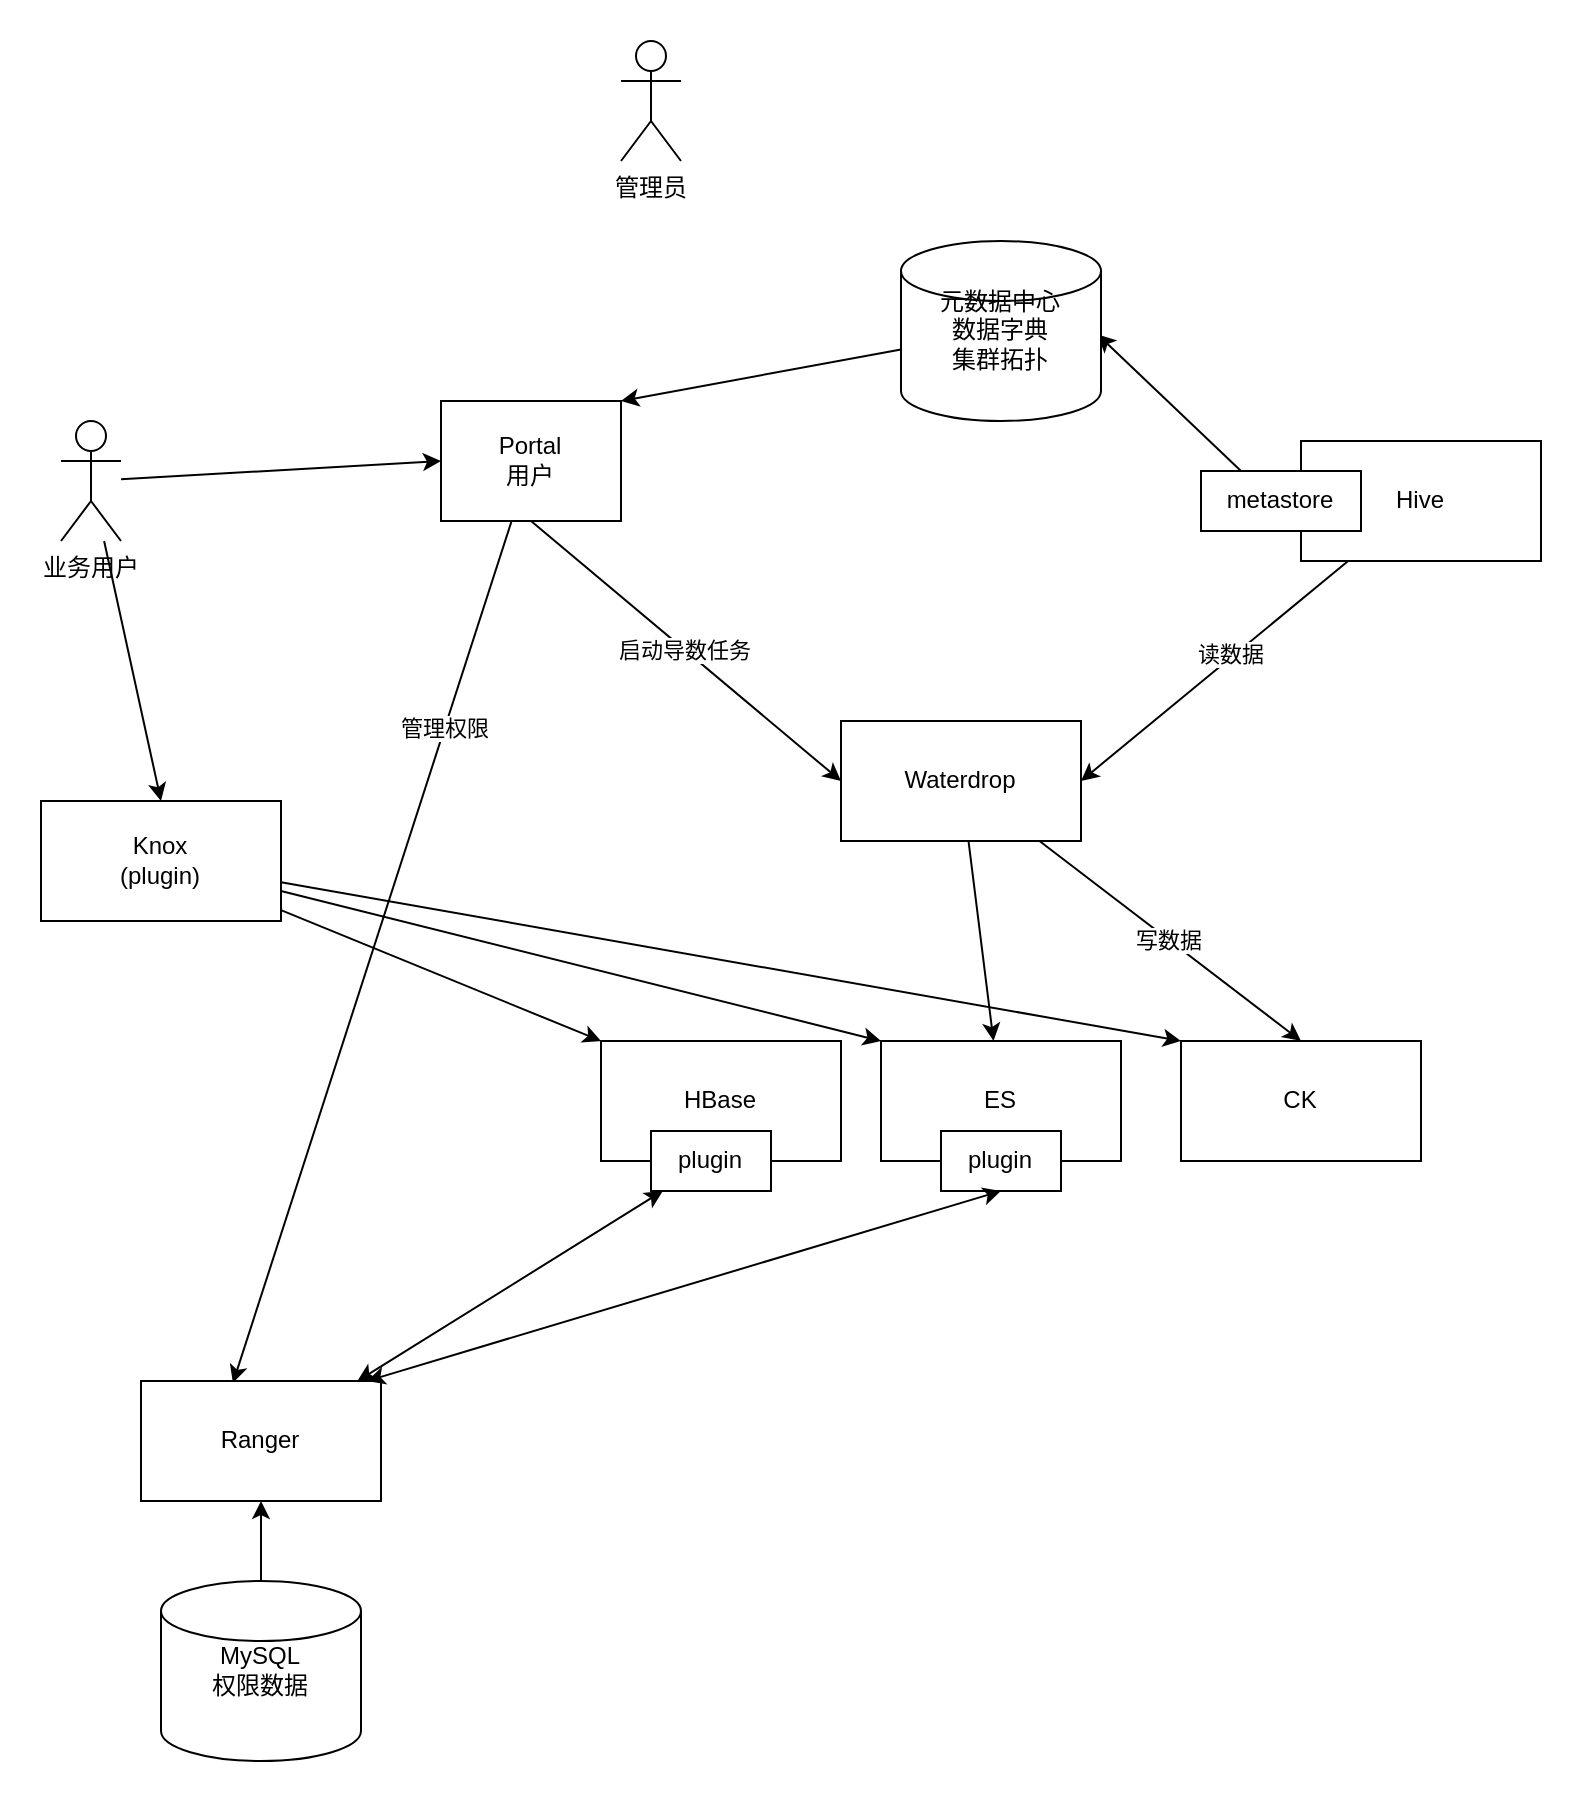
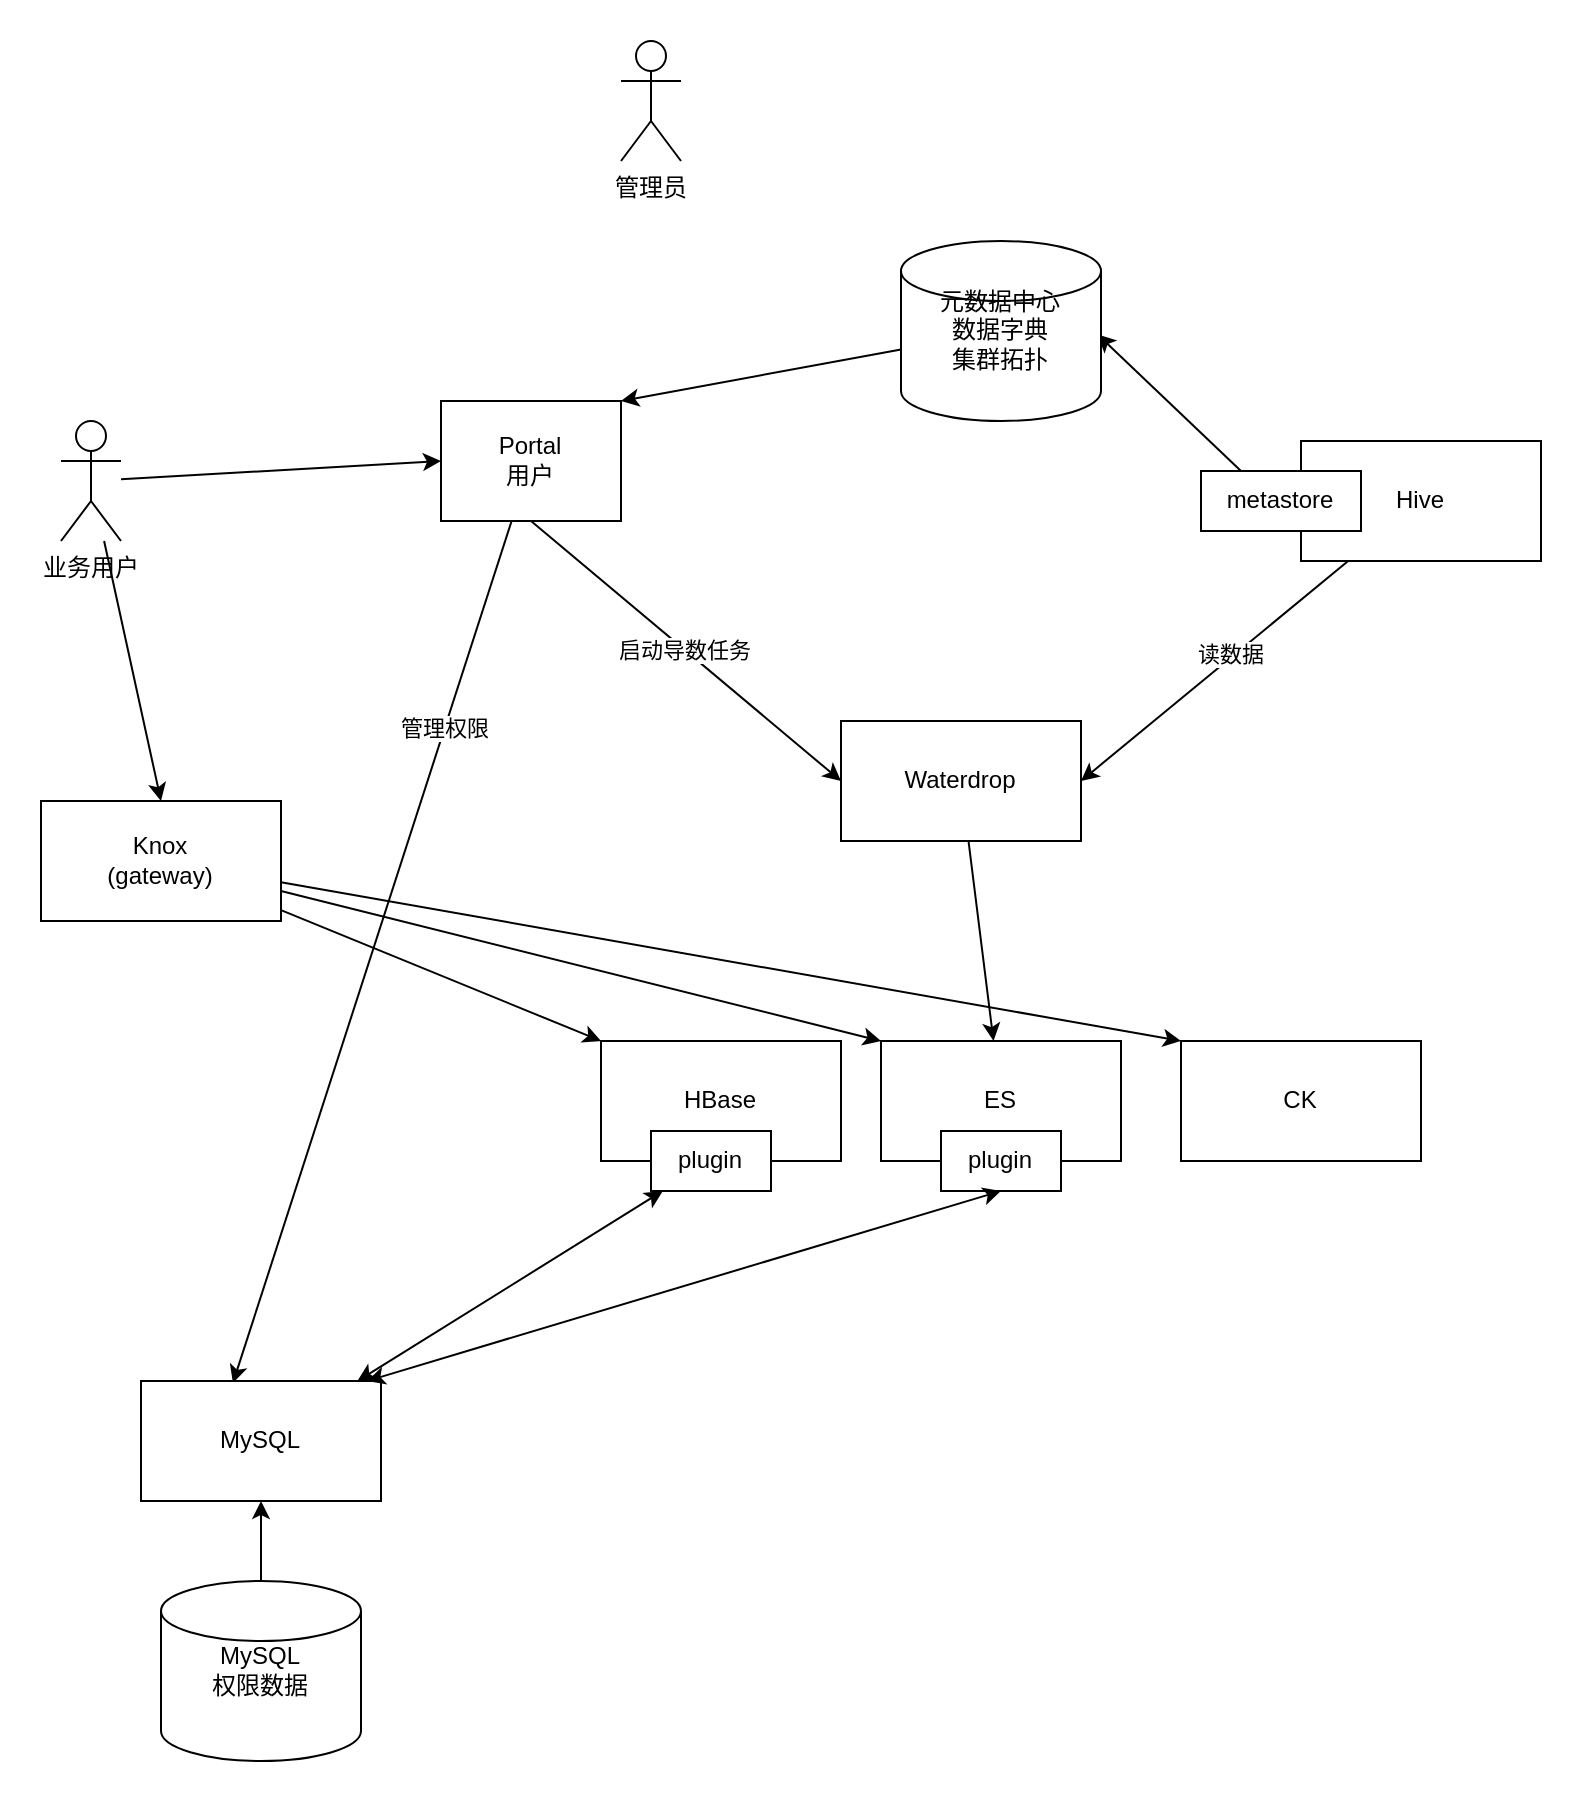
  <mxCell id="0" />
  <mxCell id="1" parent="0" />
  <mxCell id="2" style="edgeStyle=none;rounded=0;orthogonalLoop=1;jettySize=auto;html=1;entryX=0.383;entryY=0.017;entryDx=0;entryDy=0;entryPerimeter=0;startArrow=none;startFill=0;" edge="1" parent="1" source="5" target="23"><mxGeometry relative="1" as="geometry" /></mxCell>
  <mxCell id="3" value="管理权限" style="edgeLabel;html=1;align=center;verticalAlign=middle;resizable=0;points=[];" vertex="1" connectable="0" parent="2"><mxGeometry x="-0.517" relative="1" as="geometry"><mxPoint as="offset" /></mxGeometry></mxCell>
  <mxCell id="4" style="edgeStyle=none;rounded=0;orthogonalLoop=1;jettySize=auto;html=1;startArrow=none;startFill=0;exitX=0.25;exitY=0;exitDx=0;exitDy=0;entryX=0.983;entryY=0.519;entryDx=0;entryDy=0;entryPerimeter=0;" edge="1" parent="1" source="30" target="14"><mxGeometry relative="1" as="geometry"><mxPoint x="590" y="165" as="targetPoint" /></mxGeometry></mxCell>
  <mxCell id="5" value="Portal&lt;br&gt;用户" style="rounded=0;whiteSpace=wrap;html=1;" vertex="1" parent="1"><mxGeometry x="220" y="200" width="90" height="60" as="geometry" /></mxCell>
  <mxCell id="6" style="edgeStyle=none;rounded=0;orthogonalLoop=1;jettySize=auto;html=1;" edge="1" parent="1" source="8" target="20"><mxGeometry relative="1" as="geometry" /></mxCell>
- <mxCell id="7" value="写数据" style="edgeStyle=none;rounded=0;orthogonalLoop=1;jettySize=auto;html=1;entryX=0.5;entryY=0;entryDx=0;entryDy=0;" edge="1" parent="1" source="8" target="19"><mxGeometry relative="1" as="geometry" /></mxCell>
  <mxCell id="8" value="Waterdrop" style="rounded=0;whiteSpace=wrap;html=1;" vertex="1" parent="1"><mxGeometry x="420" y="360" width="120" height="60" as="geometry" /></mxCell>
  <mxCell id="9" value="启动导数任务" style="endArrow=classic;html=1;entryX=0;entryY=0.5;entryDx=0;entryDy=0;exitX=0.5;exitY=1;exitDx=0;exitDy=0;" edge="1" parent="1" source="5" target="8"><mxGeometry width="50" height="50" relative="1" as="geometry"><mxPoint x="230" y="280" as="sourcePoint" /><mxPoint x="280" y="230" as="targetPoint" /><Array as="points" /></mxGeometry></mxCell>
  <mxCell id="10" style="rounded=0;orthogonalLoop=1;jettySize=auto;html=1;entryX=0;entryY=0.5;entryDx=0;entryDy=0;" edge="1" parent="1" source="12" target="5"><mxGeometry relative="1" as="geometry" /></mxCell>
  <mxCell id="11" style="edgeStyle=none;rounded=0;orthogonalLoop=1;jettySize=auto;html=1;entryX=0.5;entryY=0;entryDx=0;entryDy=0;" edge="1" parent="1" source="12" target="27"><mxGeometry relative="1" as="geometry" /></mxCell>
  <mxCell id="12" value="业务用户" style="shape=umlActor;verticalLabelPosition=bottom;verticalAlign=top;html=1;outlineConnect=0;" vertex="1" parent="1"><mxGeometry x="30" y="210" width="30" height="60" as="geometry" /></mxCell>
  <mxCell id="13" style="rounded=0;orthogonalLoop=1;jettySize=auto;html=1;entryX=1;entryY=0;entryDx=0;entryDy=0;" edge="1" parent="1" source="14" target="5"><mxGeometry relative="1" as="geometry" /></mxCell>
  <mxCell id="14" value="元数据中心&lt;br&gt;数据字典&lt;br&gt;集群拓扑" style="shape=cylinder2;whiteSpace=wrap;html=1;boundedLbl=1;backgroundOutline=1;size=15;" vertex="1" parent="1"><mxGeometry x="450" y="120" width="100" height="90" as="geometry" /></mxCell>
  <mxCell id="15" style="rounded=0;orthogonalLoop=1;jettySize=auto;html=1;entryX=1;entryY=0.5;entryDx=0;entryDy=0;" edge="1" parent="1" source="17" target="8"><mxGeometry relative="1" as="geometry" /></mxCell>
  <mxCell id="16" value="读数据" style="edgeLabel;html=1;align=center;verticalAlign=middle;resizable=0;points=[];" vertex="1" connectable="0" parent="15"><mxGeometry x="-0.136" y="-2" relative="1" as="geometry"><mxPoint as="offset" /></mxGeometry></mxCell>
  <mxCell id="17" value="Hive" style="rounded=0;whiteSpace=wrap;html=1;" vertex="1" parent="1"><mxGeometry x="650" y="220" width="120" height="60" as="geometry" /></mxCell>
  <mxCell id="18" value="HBase" style="rounded=0;whiteSpace=wrap;html=1;" vertex="1" parent="1"><mxGeometry x="300" y="520" width="120" height="60" as="geometry" /></mxCell>
  <mxCell id="19" value="CK" style="rounded=0;whiteSpace=wrap;html=1;" vertex="1" parent="1"><mxGeometry x="590" y="520" width="120" height="60" as="geometry" /></mxCell>
  <mxCell id="20" value="ES" style="rounded=0;whiteSpace=wrap;html=1;" vertex="1" parent="1"><mxGeometry x="440" y="520" width="120" height="60" as="geometry" /></mxCell>
  <mxCell id="21" style="edgeStyle=none;rounded=0;orthogonalLoop=1;jettySize=auto;html=1;startArrow=classic;startFill=1;" edge="1" parent="1" source="23" target="28"><mxGeometry relative="1" as="geometry" /></mxCell>
  <mxCell id="22" style="edgeStyle=none;rounded=0;orthogonalLoop=1;jettySize=auto;html=1;startArrow=none;startFill=0;" edge="1" parent="1" source="33" target="23"><mxGeometry relative="1" as="geometry"><mxPoint x="190" y="780" as="targetPoint" /></mxGeometry></mxCell>
- <mxCell id="23" value="Ranger" style="rounded=0;whiteSpace=wrap;html=1;" vertex="1" parent="1"><mxGeometry x="70" y="690" width="120" height="60" as="geometry" /></mxCell>
+ <mxCell id="23" value="MySQL" style="rounded=0;whiteSpace=wrap;html=1;" vertex="1" parent="1"><mxGeometry x="70" y="690" width="120" height="60" as="geometry" /></mxCell>
  <mxCell id="24" style="edgeStyle=none;rounded=0;orthogonalLoop=1;jettySize=auto;html=1;entryX=0;entryY=0;entryDx=0;entryDy=0;startArrow=none;startFill=0;" edge="1" parent="1" source="27" target="18"><mxGeometry relative="1" as="geometry" /></mxCell>
  <mxCell id="25" style="edgeStyle=none;rounded=0;orthogonalLoop=1;jettySize=auto;html=1;entryX=0;entryY=0;entryDx=0;entryDy=0;startArrow=none;startFill=0;" edge="1" parent="1" source="27" target="20"><mxGeometry relative="1" as="geometry" /></mxCell>
  <mxCell id="26" style="edgeStyle=none;rounded=0;orthogonalLoop=1;jettySize=auto;html=1;entryX=0;entryY=0;entryDx=0;entryDy=0;startArrow=none;startFill=0;" edge="1" parent="1" source="27" target="19"><mxGeometry relative="1" as="geometry" /></mxCell>
- <mxCell id="27" value="Knox&lt;br&gt;(plugin)" style="rounded=0;whiteSpace=wrap;html=1;" vertex="1" parent="1"><mxGeometry x="20" y="400" width="120" height="60" as="geometry" /></mxCell>
+ <mxCell id="27" value="Knox&lt;br&gt;(gateway)" style="rounded=0;whiteSpace=wrap;html=1;" vertex="1" parent="1"><mxGeometry x="20" y="400" width="120" height="60" as="geometry" /></mxCell>
  <mxCell id="28" value="plugin" style="rounded=0;whiteSpace=wrap;html=1;" vertex="1" parent="1"><mxGeometry x="325" y="565" width="60" height="30" as="geometry" /></mxCell>
  <mxCell id="29" value="管理员" style="shape=umlActor;verticalLabelPosition=bottom;verticalAlign=top;html=1;outlineConnect=0;" vertex="1" parent="1"><mxGeometry x="310" y="20" width="30" height="60" as="geometry" /></mxCell>
  <mxCell id="30" value="metastore" style="rounded=0;whiteSpace=wrap;html=1;" vertex="1" parent="1"><mxGeometry x="600" y="235" width="80" height="30" as="geometry" /></mxCell>
  <mxCell id="31" value="plugin" style="rounded=0;whiteSpace=wrap;html=1;" vertex="1" parent="1"><mxGeometry x="470" y="565" width="60" height="30" as="geometry" /></mxCell>
  <mxCell id="32" style="edgeStyle=none;rounded=0;orthogonalLoop=1;jettySize=auto;html=1;startArrow=classic;startFill=1;entryX=0.5;entryY=1;entryDx=0;entryDy=0;exitX=0.942;exitY=0;exitDx=0;exitDy=0;exitPerimeter=0;" edge="1" parent="1" source="23" target="31"><mxGeometry relative="1" as="geometry"><mxPoint x="188.214" y="700" as="sourcePoint" /><mxPoint x="340.893" y="605" as="targetPoint" /></mxGeometry></mxCell>
  <mxCell id="33" value="MySQL&lt;br&gt;权限数据" style="shape=cylinder2;whiteSpace=wrap;html=1;boundedLbl=1;backgroundOutline=1;size=15;" vertex="1" parent="1"><mxGeometry x="80" y="790" width="100" height="90" as="geometry" /></mxCell>
